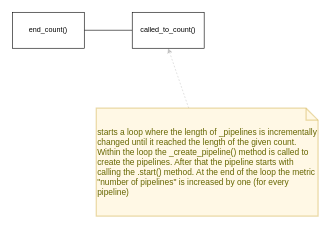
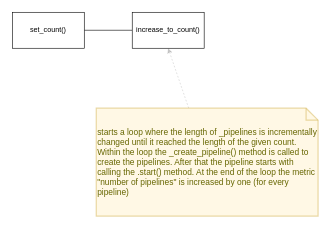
  <mxCell id="0" />
  <mxCell id="1" parent="0" />
  <mxCell id="2" value="" style="edgeStyle=none;html=1;endArrow=none;" edge="1" parent="1" source="3" target="4"><mxGeometry relative="1" as="geometry" /></mxCell>
- <mxCell id="3" value="end_count()" style="rounded=0;whiteSpace=wrap;html=1;" vertex="1" parent="1"><mxGeometry x="20" y="20" width="120" height="60" as="geometry" /></mxCell>
- <mxCell id="4" value="called_to_count()" style="whiteSpace=wrap;html=1;rounded=0;" vertex="1" parent="1"><mxGeometry x="220" y="20" width="120" height="60" as="geometry" /></mxCell>
+ <mxCell id="3" value="set_count()" style="rounded=0;whiteSpace=wrap;html=1;" vertex="1" parent="1"><mxGeometry x="20" y="20" width="120" height="60" as="geometry" /></mxCell>
+ <mxCell id="4" value="increase_to_count()" style="whiteSpace=wrap;html=1;rounded=0;" vertex="1" parent="1"><mxGeometry x="220" y="20" width="120" height="60" as="geometry" /></mxCell>
  <mxCell id="5" style="edgeStyle=none;html=1;entryX=0.5;entryY=1;entryDx=0;entryDy=0;dashed=1;opacity=20;" edge="1" parent="1" source="6" target="4"><mxGeometry relative="1" as="geometry" /></mxCell>
  <mxCell id="6" value="starts a loop where the length of _pipelines is incrementally changed until it reached the length of the given count. Within the loop the _create_pipeline() method is called to create the pipelines. After that the pipeline starts with calling the .start() method. At the end of the loop the metric &quot;number of pipelines&quot; is increased by one (for every pipeline)" style="shape=note;strokeWidth=2;fontSize=14;size=20;whiteSpace=wrap;html=1;fillColor=#fff2cc;strokeColor=#d6b656;fontColor=#666600;align=left;opacity=50;" vertex="1" parent="1"><mxGeometry x="160" y="180" width="370" height="180" as="geometry" /></mxCell>
